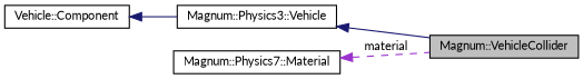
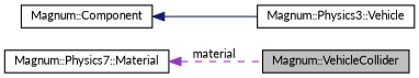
  digraph {
    fontname=Lato
    rankdir=LR
    node [color=black fillcolor=white fontname=Lato fontsize=10 shape=record style=filled]
    edge [color=midnightblue dir=back fontname=Lato fontsize=10 labelfontname=Helvetica labelfontsize=10 style=solid]
    n1 [fillcolor=grey75 fontcolor=black height=0.2 label="Magnum::VehicleCollider" width=0.4]
    n2 [height=0.2 label="Magnum::Physics3::Vehicle" width=0.4]
-   n3 [height=0.2 label="Vehicle::Component" width=0.4]
+   n3 [height=0.2 label="Magnum::Component" width=0.4]
    n4 [height=0.2 label="Magnum::Physics7::Material" width=0.4]
-   n2 -> n1
    n3 -> n2
    n4 -> n1 [color=darkorchid3 label=" material" style=dashed]
  }
